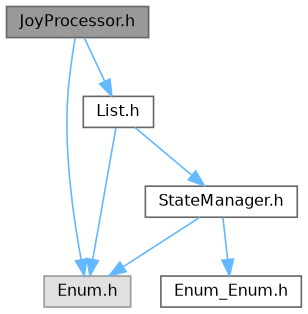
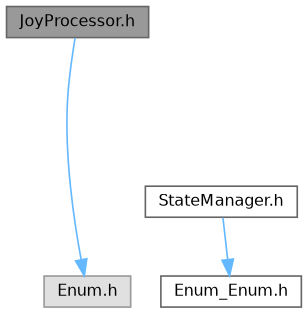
  digraph {
    node [color=grey40 fillcolor=white fontname=Helvetica fontsize=10 shape=box style=filled]
    edge [color=steelblue1 fontname=Helvetica fontsize=10 labelfontname=Helvetica labelfontsize=10 style=solid]
    n1 [color=gray40 fillcolor=grey60 fontcolor=black height=0.2 label="JoyProcessor.h" width=0.4]
    n2 [color=grey60 fillcolor="#E0E0E0" height=0.2 label="Enum.h" width=0.4]
-   n3 [height=0.2 label="List.h" width=0.4]
    n4 [height=0.2 label="StateManager.h" width=0.4]
    n5 [height=0.2 label="Enum_Enum.h" width=0.4]
    n1 -> n2
-   n1 -> n3
-   n3 -> n2
-   n3 -> n4
-   n4 -> n2
    n4 -> n5
  }
